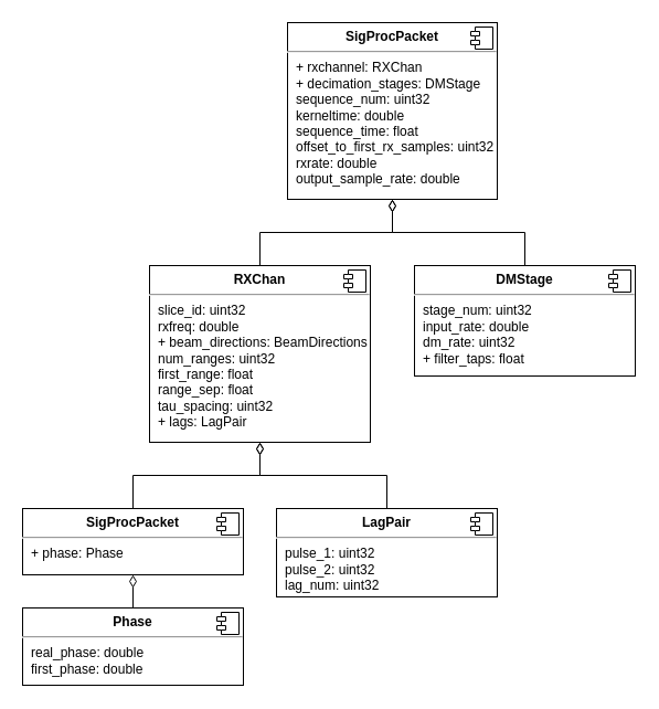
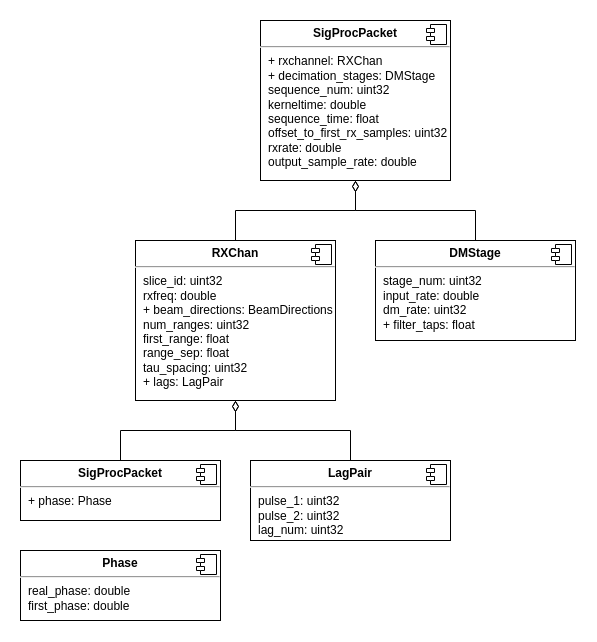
  <mxCell id="0" />
  <mxCell id="1" parent="0" />
  <mxCell id="2" value="&lt;p style=&quot;margin: 0px ; margin-top: 6px ; text-align: center&quot;&gt;&lt;b&gt;SigProcPacket&lt;/b&gt;&lt;br&gt;&lt;/p&gt;&lt;hr&gt;&lt;p style=&quot;margin: 0px ; margin-left: 8px&quot;&gt;+ rxchannel: RXChan&lt;/p&gt;&lt;p style=&quot;margin: 0px ; margin-left: 8px&quot;&gt;+ decimation_stages: DMStage&lt;/p&gt;&lt;p style=&quot;margin: 0px ; margin-left: 8px&quot;&gt;sequence_num: uint32&lt;/p&gt;&lt;p style=&quot;margin: 0px ; margin-left: 8px&quot;&gt;kerneltime: double&lt;/p&gt;&lt;p style=&quot;margin: 0px ; margin-left: 8px&quot;&gt;sequence_time: float&lt;/p&gt;&lt;p style=&quot;margin: 0px ; margin-left: 8px&quot;&gt;offset_to_first_rx_samples: uint32&lt;/p&gt;&lt;p style=&quot;margin: 0px ; margin-left: 8px&quot;&gt;rxrate: double&lt;/p&gt;&lt;p style=&quot;margin: 0px ; margin-left: 8px&quot;&gt;output_sample_rate: double&lt;br&gt;&lt;/p&gt;" style="align=left;overflow=fill;html=1;dropTarget=0;" vertex="1" parent="1"><mxGeometry x="260" y="20" width="190" height="160" as="geometry" /></mxCell>
  <mxCell id="3" value="" style="shape=component;jettyWidth=8;jettyHeight=4;" vertex="1" parent="2"><mxGeometry x="1" width="20" height="20" relative="1" as="geometry"><mxPoint x="-24" y="4" as="offset" /></mxGeometry></mxCell>
  <mxCell id="4" style="edgeStyle=orthogonalEdgeStyle;rounded=0;orthogonalLoop=1;jettySize=auto;html=1;exitX=0.5;exitY=0;exitDx=0;exitDy=0;entryX=0.5;entryY=1;entryDx=0;entryDy=0;endArrow=diamondThin;endFill=0;endSize=9;" edge="1" parent="1" source="5" target="2"><mxGeometry relative="1" as="geometry" /></mxCell>
  <mxCell id="5" value="&lt;p style=&quot;margin: 0px ; margin-top: 6px ; text-align: center&quot;&gt;&lt;b&gt;RXChan&lt;/b&gt;&lt;br&gt;&lt;/p&gt;&lt;hr&gt;&lt;p style=&quot;margin: 0px ; margin-left: 8px&quot;&gt;slice_id: uint32&lt;/p&gt;&lt;p style=&quot;margin: 0px ; margin-left: 8px&quot;&gt;rxfreq: double&lt;/p&gt;&lt;p style=&quot;margin: 0px ; margin-left: 8px&quot;&gt;+ beam_directions: BeamDirections&lt;/p&gt;&lt;p style=&quot;margin: 0px ; margin-left: 8px&quot;&gt;num_ranges: uint32&lt;/p&gt;&lt;p style=&quot;margin: 0px ; margin-left: 8px&quot;&gt;first_range: float&lt;/p&gt;&lt;p style=&quot;margin: 0px ; margin-left: 8px&quot;&gt;range_sep: float&lt;/p&gt;&lt;p style=&quot;margin: 0px ; margin-left: 8px&quot;&gt;tau_spacing: uint32&lt;/p&gt;&lt;p style=&quot;margin: 0px ; margin-left: 8px&quot;&gt;+ lags: LagPair&lt;br&gt;&lt;/p&gt;" style="align=left;overflow=fill;html=1;dropTarget=0;" vertex="1" parent="1"><mxGeometry x="135" y="240" width="200" height="160" as="geometry" /></mxCell>
  <mxCell id="6" value="" style="shape=component;jettyWidth=8;jettyHeight=4;" vertex="1" parent="5"><mxGeometry x="1" width="20" height="20" relative="1" as="geometry"><mxPoint x="-24" y="4" as="offset" /></mxGeometry></mxCell>
  <mxCell id="7" style="edgeStyle=orthogonalEdgeStyle;rounded=0;orthogonalLoop=1;jettySize=auto;html=1;exitX=0.5;exitY=0;exitDx=0;exitDy=0;entryX=0.5;entryY=1;entryDx=0;entryDy=0;endArrow=diamondThin;endFill=0;endSize=9;" edge="1" parent="1" source="8" target="5"><mxGeometry relative="1" as="geometry" /></mxCell>
  <mxCell id="8" value="&lt;p style=&quot;margin: 0px ; margin-top: 6px ; text-align: center&quot;&gt;&lt;b&gt;SigProcPacket&lt;/b&gt;&lt;br&gt;&lt;/p&gt;&lt;hr&gt;&lt;p style=&quot;margin: 0px ; margin-left: 8px&quot;&gt;+ phase: Phase&lt;br&gt;&lt;/p&gt;" style="align=left;overflow=fill;html=1;dropTarget=0;" vertex="1" parent="1"><mxGeometry x="20" y="460" width="200" height="60" as="geometry" /></mxCell>
  <mxCell id="9" value="" style="shape=component;jettyWidth=8;jettyHeight=4;" vertex="1" parent="8"><mxGeometry x="1" width="20" height="20" relative="1" as="geometry"><mxPoint x="-24" y="4" as="offset" /></mxGeometry></mxCell>
- <mxCell id="10" style="edgeStyle=orthogonalEdgeStyle;rounded=0;orthogonalLoop=1;jettySize=auto;html=1;exitX=0.5;exitY=0;exitDx=0;exitDy=0;entryX=0.5;entryY=1;entryDx=0;entryDy=0;endSize=9;endArrow=diamondThin;endFill=0;" edge="1" parent="1" source="11" target="8"><mxGeometry relative="1" as="geometry" /></mxCell>
  <mxCell id="11" value="&lt;p style=&quot;margin: 0px ; margin-top: 6px ; text-align: center&quot;&gt;&lt;b&gt;Phase&lt;/b&gt;&lt;br&gt;&lt;/p&gt;&lt;hr&gt;&lt;p style=&quot;margin: 0px ; margin-left: 8px&quot;&gt;real_phase: double&lt;/p&gt;&lt;p style=&quot;margin: 0px ; margin-left: 8px&quot;&gt;first_phase: double&lt;/p&gt;" style="align=left;overflow=fill;html=1;dropTarget=0;" vertex="1" parent="1"><mxGeometry x="20" y="550" width="200" height="70" as="geometry" /></mxCell>
  <mxCell id="12" value="" style="shape=component;jettyWidth=8;jettyHeight=4;" vertex="1" parent="11"><mxGeometry x="1" width="20" height="20" relative="1" as="geometry"><mxPoint x="-24" y="4" as="offset" /></mxGeometry></mxCell>
  <mxCell id="13" style="edgeStyle=orthogonalEdgeStyle;rounded=0;orthogonalLoop=1;jettySize=auto;html=1;exitX=0.5;exitY=0;exitDx=0;exitDy=0;entryX=0.5;entryY=1;entryDx=0;entryDy=0;endArrow=diamondThin;endFill=0;endSize=9;" edge="1" parent="1" source="14" target="5"><mxGeometry relative="1" as="geometry" /></mxCell>
  <mxCell id="14" value="&lt;p style=&quot;margin: 0px ; margin-top: 6px ; text-align: center&quot;&gt;&lt;b&gt;LagPair&lt;/b&gt;&lt;br&gt;&lt;/p&gt;&lt;hr&gt;&lt;p style=&quot;margin: 0px ; margin-left: 8px&quot;&gt;pulse_1: uint32&lt;/p&gt;&lt;p style=&quot;margin: 0px ; margin-left: 8px&quot;&gt;pulse_2: uint32&lt;/p&gt;&lt;p style=&quot;margin: 0px ; margin-left: 8px&quot;&gt;lag_num: uint32&lt;br&gt;&lt;/p&gt;" style="align=left;overflow=fill;html=1;dropTarget=0;" vertex="1" parent="1"><mxGeometry x="250" y="460" width="200" height="80" as="geometry" /></mxCell>
  <mxCell id="15" value="" style="shape=component;jettyWidth=8;jettyHeight=4;" vertex="1" parent="14"><mxGeometry x="1" width="20" height="20" relative="1" as="geometry"><mxPoint x="-24" y="4" as="offset" /></mxGeometry></mxCell>
  <mxCell id="16" style="edgeStyle=orthogonalEdgeStyle;rounded=0;orthogonalLoop=1;jettySize=auto;html=1;exitX=0.5;exitY=0;exitDx=0;exitDy=0;entryX=0.5;entryY=1;entryDx=0;entryDy=0;endArrow=diamondThin;endFill=0;endSize=9;" edge="1" parent="1" source="17" target="2"><mxGeometry relative="1" as="geometry" /></mxCell>
  <mxCell id="17" value="&lt;p style=&quot;margin: 0px ; margin-top: 6px ; text-align: center&quot;&gt;&lt;b&gt;DMStage&lt;/b&gt;&lt;br&gt;&lt;/p&gt;&lt;hr&gt;&lt;p style=&quot;margin: 0px ; margin-left: 8px&quot;&gt;stage_num: uint32&lt;/p&gt;&lt;p style=&quot;margin: 0px ; margin-left: 8px&quot;&gt;input_rate: double&lt;/p&gt;&lt;p style=&quot;margin: 0px ; margin-left: 8px&quot;&gt;dm_rate: uint32&lt;/p&gt;&lt;p style=&quot;margin: 0px ; margin-left: 8px&quot;&gt;+ filter_taps: float&lt;br&gt;&lt;/p&gt;" style="align=left;overflow=fill;html=1;dropTarget=0;" vertex="1" parent="1"><mxGeometry x="375" y="240" width="200" height="100" as="geometry" /></mxCell>
  <mxCell id="18" value="" style="shape=component;jettyWidth=8;jettyHeight=4;" vertex="1" parent="17"><mxGeometry x="1" width="20" height="20" relative="1" as="geometry"><mxPoint x="-24" y="4" as="offset" /></mxGeometry></mxCell>
